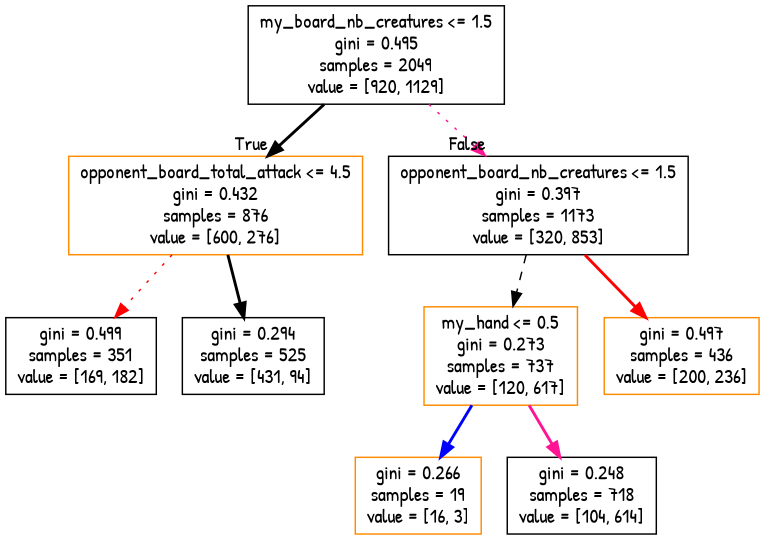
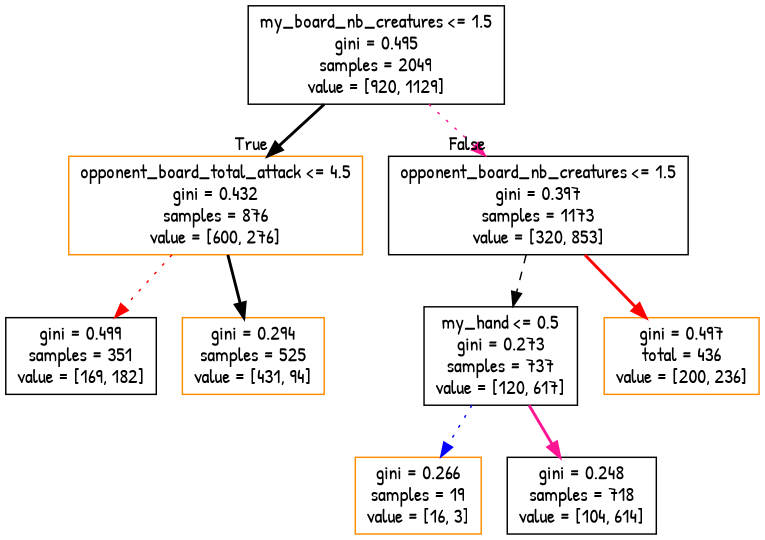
  digraph {
    fontname="Patrick Hand"
    node [color=black fontname="Patrick Hand" shape=box]
    edge [color=black fontname="Patrick Hand" style=bold]
    n1 [label="my_board_nb_creatures <= 1.5\ngini = 0.495\nsamples = 2049\nvalue = [920, 1129]"]
    n2 [color=darkorange label="opponent_board_total_attack <= 4.5\ngini = 0.432\nsamples = 876\nvalue = [600, 276]"]
    n3 [label="opponent_board_nb_creatures <= 1.5\ngini = 0.397\nsamples = 1173\nvalue = [320, 853]"]
    n4 [label="gini = 0.499\nsamples = 351\nvalue = [169, 182]"]
-   n5 [label="gini = 0.294\nsamples = 525\nvalue = [431, 94]"]
-   n6 [color=darkorange label="my_hand <= 0.5\ngini = 0.273\nsamples = 737\nvalue = [120, 617]"]
-   n7 [color=darkorange label="gini = 0.497\nsamples = 436\nvalue = [200, 236]"]
+   n5 [color=darkorange label="gini = 0.294\nsamples = 525\nvalue = [431, 94]"]
+   n6 [label="my_hand <= 0.5\ngini = 0.273\nsamples = 737\nvalue = [120, 617]"]
+   n7 [color=darkorange label="gini = 0.497\ntotal = 436\nvalue = [200, 236]"]
    n8 [color=darkorange label="gini = 0.266\nsamples = 19\nvalue = [16, 3]"]
    n9 [label="gini = 0.248\nsamples = 718\nvalue = [104, 614]"]
    n1 -> n2 [headlabel=True labelangle=45 labeldistance=2.5]
    n1 -> n3 [color=deeppink headlabel=False labelangle=-45 labeldistance=2.5 style=dotted]
    n2 -> n4 [color=red style=dotted]
    n2 -> n5
    n3 -> n6 [style=dashed]
    n3 -> n7 [color=red]
-   n6 -> n8 [color=blue]
+   n6 -> n8 [color=blue style=dotted]
    n6 -> n9 [color=deeppink]
  }
